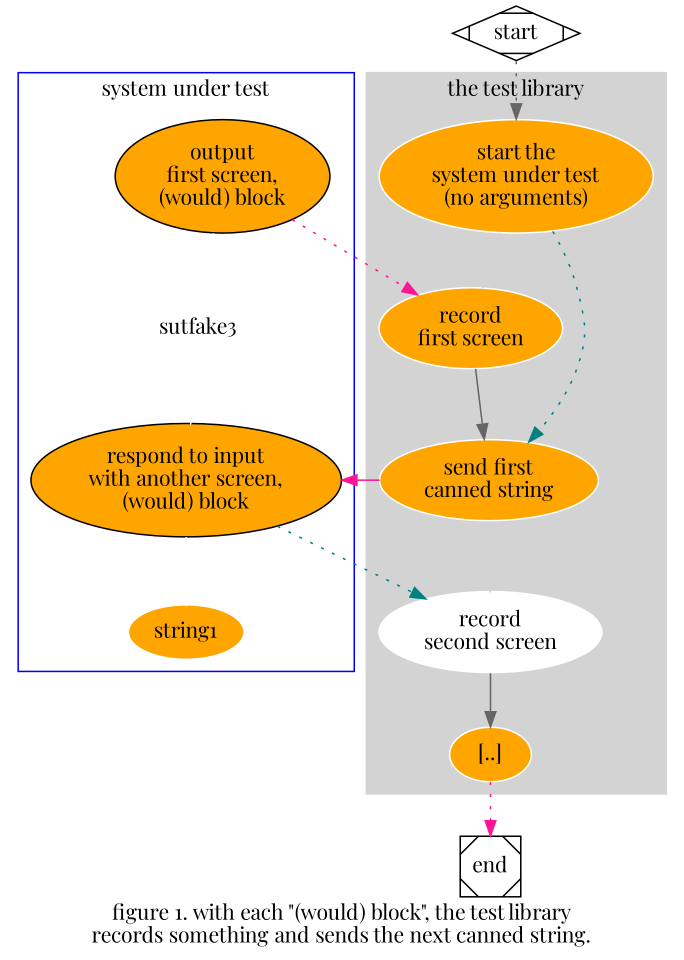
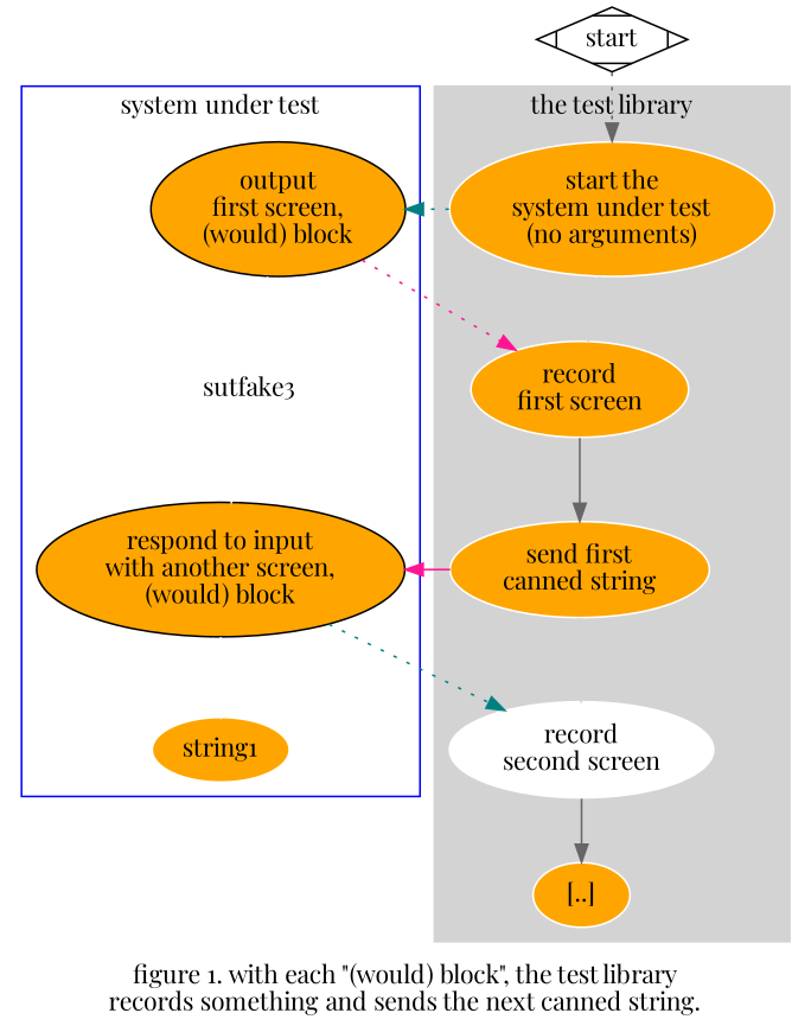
  digraph {
    fontname="Playfair Display"
    label="figure 1. with each \"(would) block\", the test library\nrecords something and sends the next canned string."
    rankdir=TB
    node [color=white fillcolor=orange fontname="Playfair Display" style=filled]
    edge [color=gray40 fontname="Playfair Display"]
    n1 [label="start the\nsystem under test\n(no arguments)"]
    n2 [label="record\nfirst screen"]
    n3 [label="send first\ncanned string"]
    n4 [fillcolor=white label="record\nsecond screen"]
    n5 [label="[..]"]
    n6 [label="output\nfirst screen,\n(would) block" color=""]
    n7 [fillcolor=white label=sutfake3]
    n8 [label="respond to input\nwith another screen,\n(would) block" color=""]
    n9 [label=string1]
-   end [fillcolor=white shape=Msquare color=""]
    start [fillcolor=white shape=Mdiamond color=""]
    subgraph cluster_1 {
      color=lightgrey
      label="the test library"
      style=filled
      n1
      n2
      n3
      n4
      n5
    }
    subgraph cluster_2 {
      color=blue
      label="system under test"
      n6
      n7
      n8
      n9
    }
    n1 -> n2 [color=lightgrey]
-   n1 -> n3 [color=teal style=dotted]
+   n1 -> n6 [color=teal style=dotted]
    n2 -> n3 [style=solid]
    n3 -> n4 [color=lightgrey]
    n3 -> n8 [color=deeppink style=solid]
    n4 -> n5 [style=solid]
-   n5 -> end [color=deeppink style=dotted]
    n6 -> n2 [color=deeppink style=dotted]
    n6 -> n7 [color=white]
    n7 -> n8 [color=white]
    n8 -> n4 [color=teal style=dotted]
    n8 -> n9 [color=white]
    start -> n1 [style=dotted]
  }
